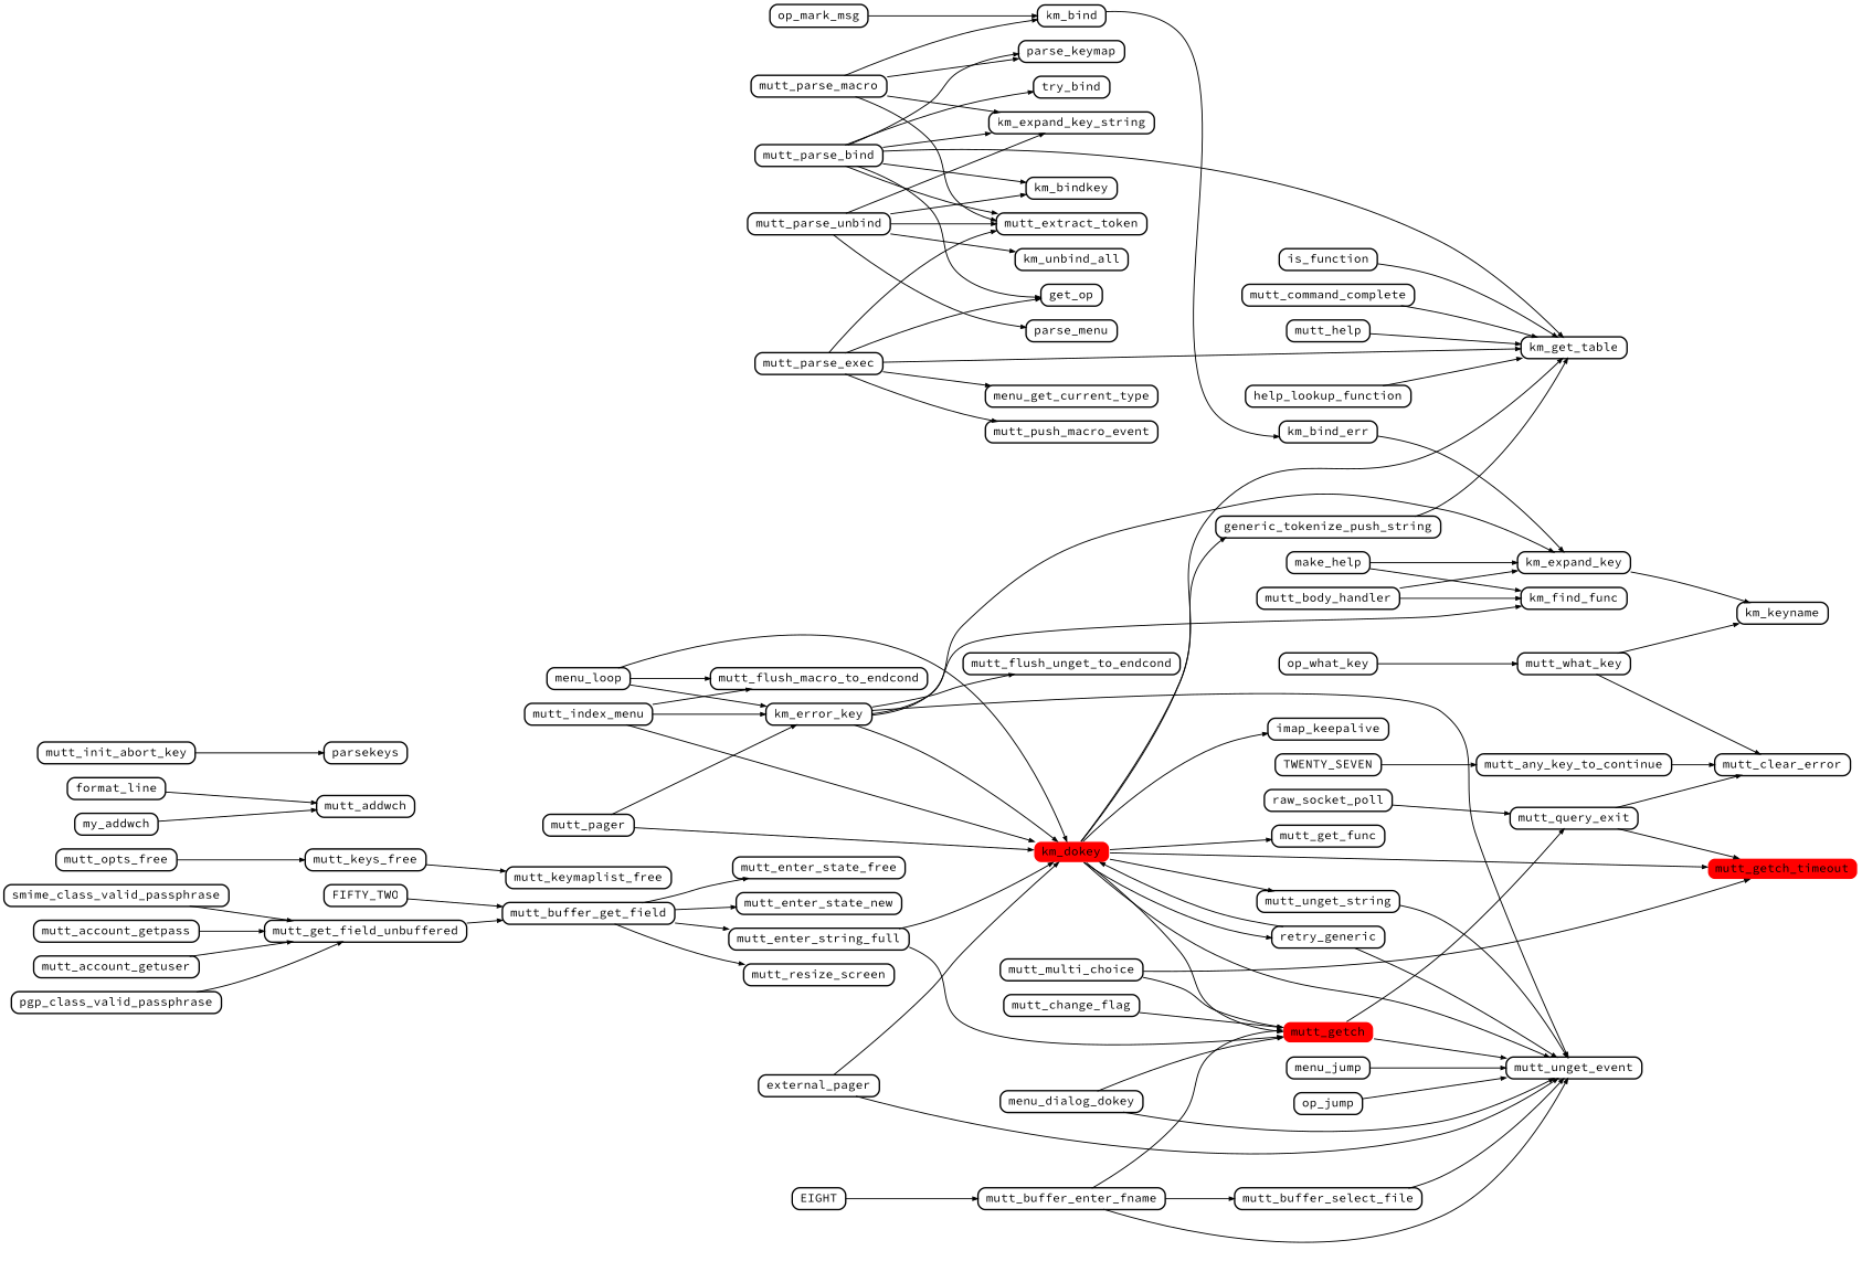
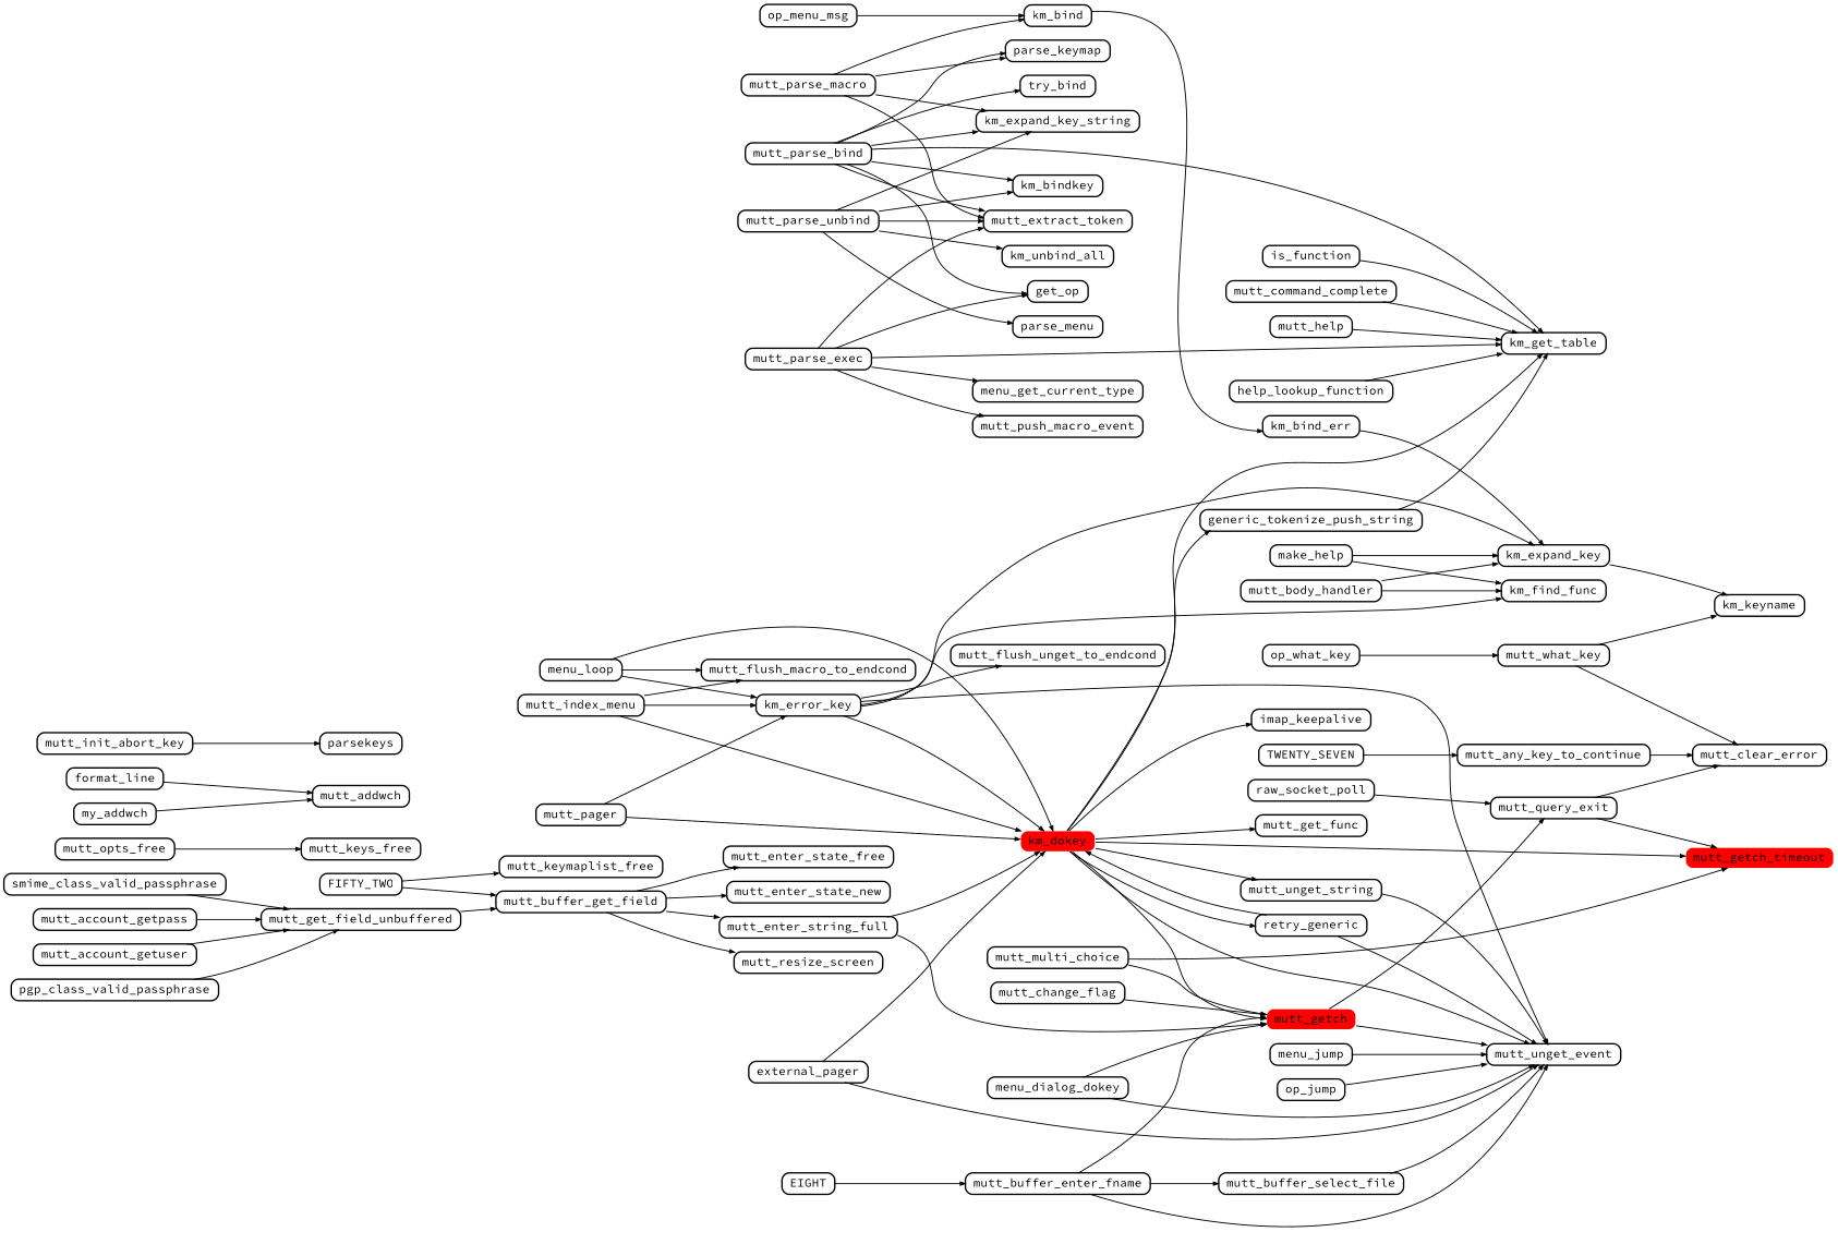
  digraph {
    compound=true
    fontname="Source Code Pro"
    nodesep=0.2
    rankdir=LR
    ranksep=0.5
    node [color="#000000" fillcolor="#ffffff" fontname="Source Code Pro" fontsize=12 penwidth=1.5 shape=Mrecord style=filled]
    edge [arrowsize=0.5 fontname="Source Code Pro" penwidth=1.0]
    mutt_getch [color="#ffffff" fillcolor="#ff0000" height=0.2]
    mutt_unget_event [height=0.2]
    mutt_query_exit [height=0.2]
    mutt_getch_timeout [color="#ffffff" fillcolor="#ff0000" height=0.2]
    mutt_clear_error [height=0.2]
    km_dokey [color="#ffffff" fillcolor="#ff0000" height=0.2]
    generic_tokenize_push_string [height=0.2]
    km_get_table [height=0.2]
    imap_keepalive [height=0.2]
    mutt_get_func [height=0.2]
    mutt_unget_string [height=0.2]
    retry_generic [height=0.2]
    EIGHT [height=0.2]
    mutt_buffer_enter_fname [height=0.2]
    mutt_buffer_select_file [height=0.2]
    FIFTY_TWO [height=0.2]
    mutt_buffer_get_field [height=0.2]
    mutt_enter_state_free [height=0.2]
    mutt_enter_state_new [height=0.2]
    mutt_enter_string_full [height=0.2]
    mutt_resize_screen [height=0.2]
    TWENTY_SEVEN [height=0.2]
    mutt_any_key_to_continue [height=0.2]
    external_pager [height=0.2]
    format_line [height=0.2]
    mutt_addwch [height=0.2]
    help_lookup_function [height=0.2]
    is_function [height=0.2]
    km_bind [height=0.2]
    km_bind_err [height=0.2]
    km_expand_key [height=0.2]
    km_keyname [height=0.2]
    km_error_key [height=0.2]
    km_find_func [height=0.2]
    mutt_flush_unget_to_endcond [height=0.2]
    make_help [height=0.2]
    menu_dialog_dokey [height=0.2]
    menu_jump [height=0.2]
    menu_loop [height=0.2]
    mutt_flush_macro_to_endcond [height=0.2]
    mutt_what_key [height=0.2]
    mutt_account_getpass [height=0.2]
    mutt_get_field_unbuffered [height=0.2]
    mutt_account_getuser [height=0.2]
    mutt_body_handler [height=0.2]
    mutt_change_flag [height=0.2]
    mutt_command_complete [height=0.2]
    mutt_help [height=0.2]
    mutt_index_menu [height=0.2]
    mutt_init_abort_key [height=0.2]
    parsekeys [height=0.2]
    mutt_keys_free [height=0.2]
    mutt_keymaplist_free [height=0.2]
    mutt_multi_choice [height=0.2]
    mutt_opts_free [height=0.2]
    mutt_pager [height=0.2]
    mutt_parse_bind [height=0.2]
    get_op [height=0.2]
    km_bindkey [height=0.2]
    km_expand_key_string [height=0.2]
    mutt_extract_token [height=0.2]
    parse_keymap [height=0.2]
    try_bind [height=0.2]
    mutt_parse_exec [height=0.2]
    menu_get_current_type [height=0.2]
    mutt_push_macro_event [height=0.2]
    mutt_parse_macro [height=0.2]
    mutt_parse_unbind [height=0.2]
    km_unbind_all [height=0.2]
    parse_menu [height=0.2]
    my_addwch [height=0.2]
    op_jump [height=0.2]
-   op_mark_msg [height=0.2]
+   op_mark_msg [height=0.2 label=op_menu_msg]
    op_what_key [height=0.2]
    pgp_class_valid_passphrase [height=0.2]
    raw_socket_poll [height=0.2]
    smime_class_valid_passphrase [height=0.2]
    mutt_getch -> mutt_unget_event
    mutt_getch -> mutt_query_exit
    mutt_query_exit -> mutt_getch_timeout
    mutt_query_exit -> mutt_clear_error
    km_dokey -> mutt_getch
    km_dokey -> mutt_unget_event
    km_dokey -> mutt_getch_timeout
    km_dokey -> generic_tokenize_push_string
    km_dokey -> km_get_table
    km_dokey -> imap_keepalive
    km_dokey -> mutt_get_func
    km_dokey -> mutt_unget_string
    km_dokey -> retry_generic
    generic_tokenize_push_string -> km_get_table
    mutt_unget_string -> mutt_unget_event
    retry_generic -> mutt_unget_event
    retry_generic -> km_dokey
    EIGHT -> mutt_buffer_enter_fname
    mutt_buffer_enter_fname -> mutt_getch
    mutt_buffer_enter_fname -> mutt_unget_event
    mutt_buffer_enter_fname -> mutt_buffer_select_file
    mutt_buffer_select_file -> mutt_unget_event
    FIFTY_TWO -> mutt_buffer_get_field
    mutt_buffer_get_field -> mutt_enter_state_free
    mutt_buffer_get_field -> mutt_enter_state_new
    mutt_buffer_get_field -> mutt_enter_string_full
    mutt_buffer_get_field -> mutt_resize_screen
    mutt_enter_string_full -> mutt_getch
    mutt_enter_string_full -> km_dokey
    TWENTY_SEVEN -> mutt_any_key_to_continue
    mutt_any_key_to_continue -> mutt_clear_error
    external_pager -> mutt_unget_event
    external_pager -> km_dokey
    format_line -> mutt_addwch
    help_lookup_function -> km_get_table
    is_function -> km_get_table
    km_bind -> km_bind_err
    km_bind_err -> km_expand_key
    km_expand_key -> km_keyname
    km_error_key -> mutt_unget_event
    km_error_key -> km_dokey
    km_error_key -> km_expand_key
    km_error_key -> km_find_func
    km_error_key -> mutt_flush_unget_to_endcond
    make_help -> km_expand_key
    make_help -> km_find_func
    menu_dialog_dokey -> mutt_getch
    menu_dialog_dokey -> mutt_unget_event
    menu_jump -> mutt_unget_event
    menu_loop -> km_dokey
    menu_loop -> km_error_key
    menu_loop -> mutt_flush_macro_to_endcond
    mutt_what_key -> mutt_clear_error
    mutt_what_key -> km_keyname
    mutt_account_getpass -> mutt_get_field_unbuffered
    mutt_get_field_unbuffered -> mutt_buffer_get_field
    mutt_account_getuser -> mutt_get_field_unbuffered
    mutt_body_handler -> km_expand_key
    mutt_body_handler -> km_find_func
    mutt_change_flag -> mutt_getch
    mutt_command_complete -> km_get_table
    mutt_help -> km_get_table
    mutt_index_menu -> km_dokey
    mutt_index_menu -> km_error_key
    mutt_index_menu -> mutt_flush_macro_to_endcond
    mutt_init_abort_key -> parsekeys
-   mutt_keys_free -> mutt_keymaplist_free
+   FIFTY_TWO -> mutt_keymaplist_free
    mutt_multi_choice -> mutt_getch
    mutt_multi_choice -> mutt_getch_timeout
    mutt_opts_free -> mutt_keys_free
    mutt_pager -> km_dokey
    mutt_pager -> km_error_key
    mutt_parse_bind -> km_get_table
    mutt_parse_bind -> get_op
    mutt_parse_bind -> km_bindkey
    mutt_parse_bind -> km_expand_key_string
    mutt_parse_bind -> mutt_extract_token
    mutt_parse_bind -> parse_keymap
    mutt_parse_bind -> try_bind
    mutt_parse_exec -> km_get_table
    mutt_parse_exec -> get_op
    mutt_parse_exec -> mutt_extract_token
    mutt_parse_exec -> menu_get_current_type
    mutt_parse_exec -> mutt_push_macro_event
    mutt_parse_macro -> km_bind
    mutt_parse_macro -> km_expand_key_string
    mutt_parse_macro -> mutt_extract_token
    mutt_parse_macro -> parse_keymap
    mutt_parse_unbind -> km_bindkey
    mutt_parse_unbind -> km_expand_key_string
    mutt_parse_unbind -> mutt_extract_token
    mutt_parse_unbind -> km_unbind_all
    mutt_parse_unbind -> parse_menu
    my_addwch -> mutt_addwch
    op_jump -> mutt_unget_event
    op_mark_msg -> km_bind
    op_what_key -> mutt_what_key
    pgp_class_valid_passphrase -> mutt_get_field_unbuffered
    raw_socket_poll -> mutt_query_exit
    smime_class_valid_passphrase -> mutt_get_field_unbuffered
  }
